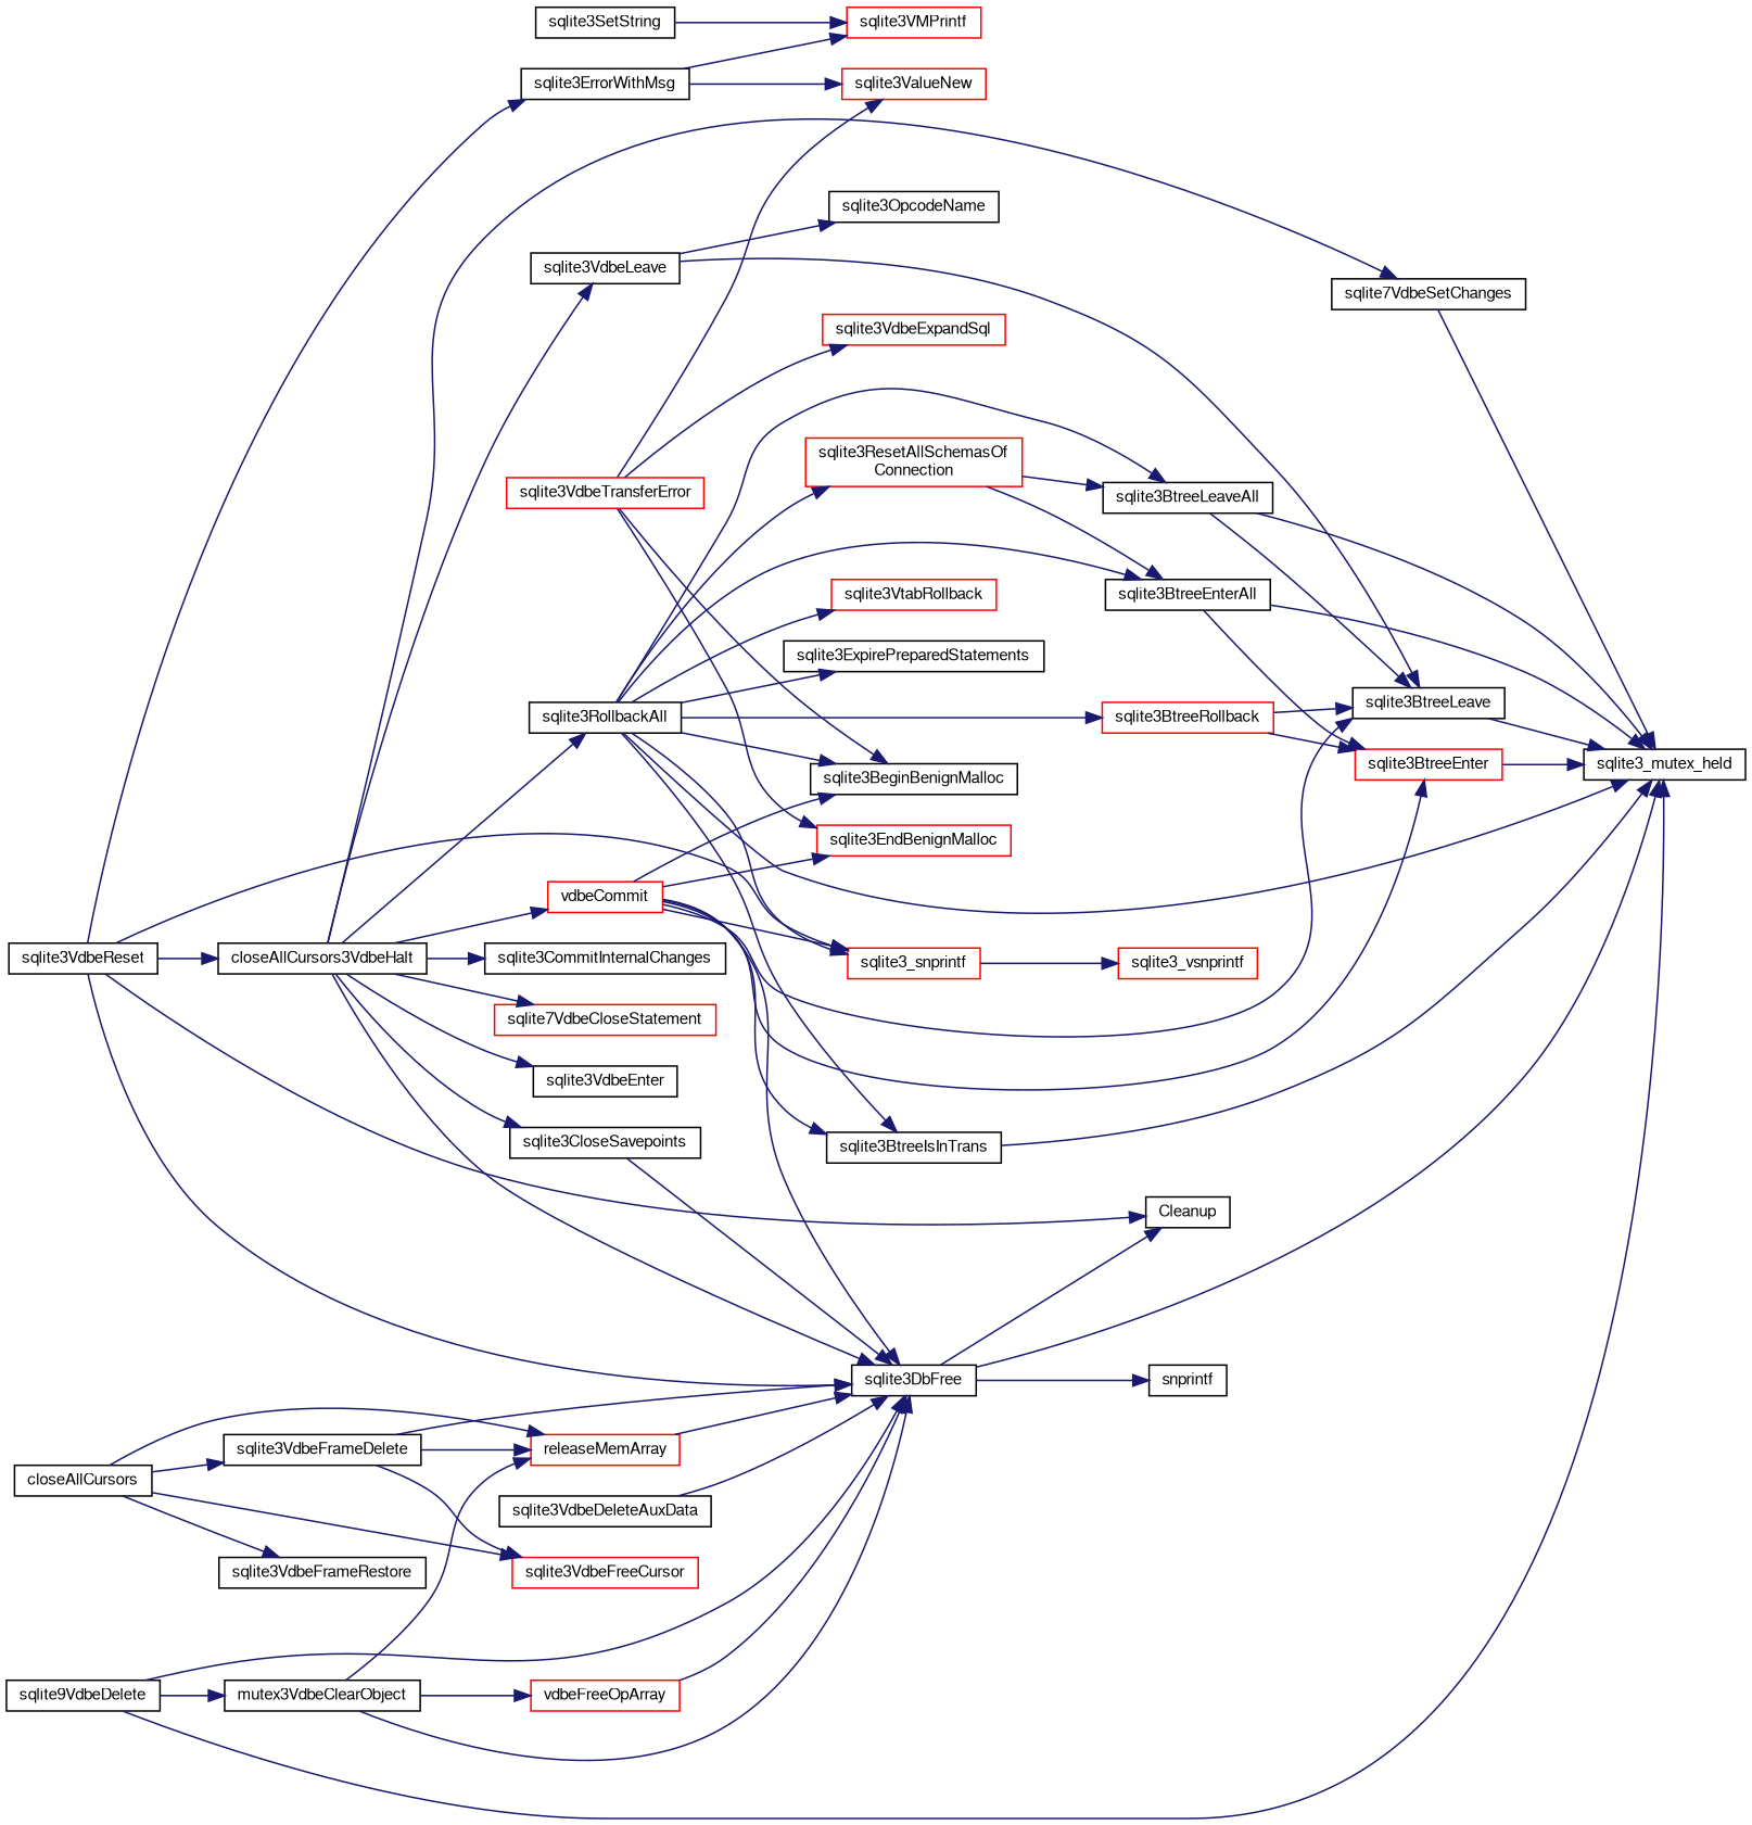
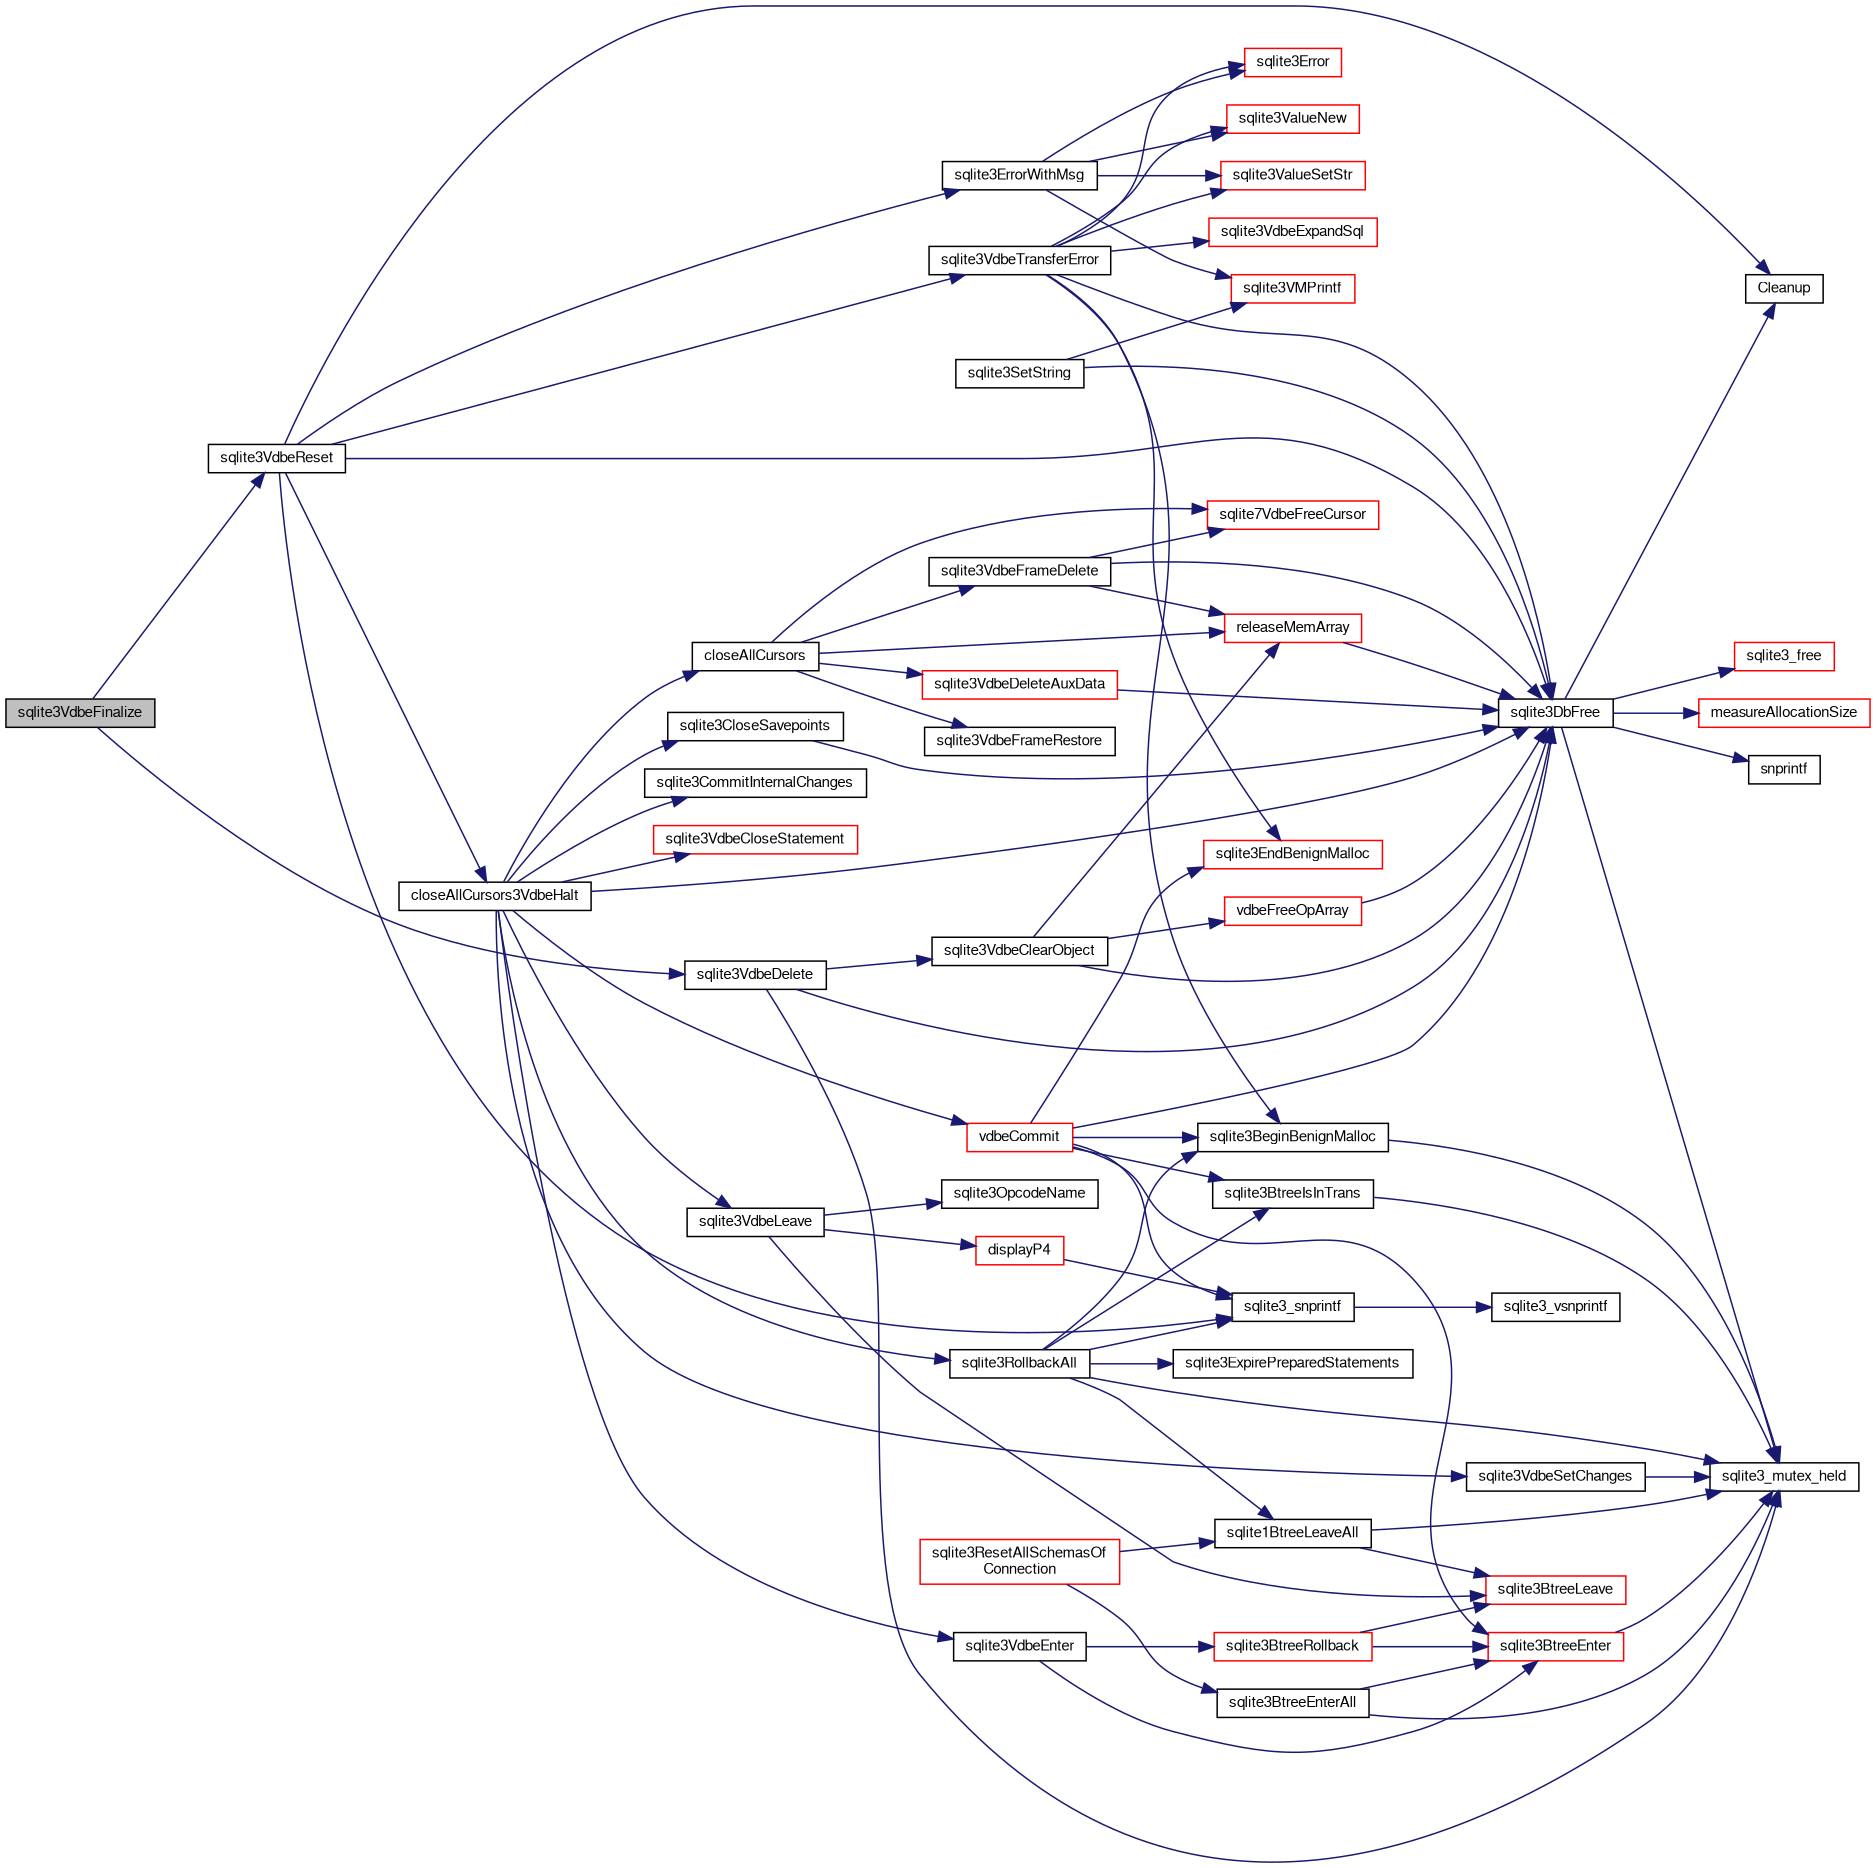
  digraph {
    rankdir=LR
    node [color=black fillcolor=white fontname=FreeSans fontsize=10 shape=record style=filled]
    edge [color=midnightblue fontname=FreeSans fontsize=10 labelfontname=FreeSans labelfontsize=10 style=solid]
+   n1 [fillcolor=grey75 fontcolor=black height=0.2 label=sqlite3VdbeFinalize width=0.4]
    n2 [height=0.2 label=sqlite3VdbeReset width=0.4]
-   n3 [height=0.2 label=sqlite9VdbeDelete width=0.4]
+   n3 [height=0.2 label=sqlite3VdbeDelete width=0.4]
    n4 [height=0.2 label=closeAllCursors3VdbeHalt width=0.4]
    n5 [height=0.2 label=sqlite3DbFree width=0.4]
-   n6 [color=red height=0.2 label=sqlite3_snprintf width=0.4]
-   n7 [color=red height=0.2 label=sqlite3VdbeTransferError width=0.4]
+   n6 [height=0.2 label=sqlite3_snprintf width=0.4]
+   n7 [height=0.2 label=sqlite3VdbeTransferError width=0.4]
    n8 [height=0.2 label=sqlite3ErrorWithMsg width=0.4]
    n9 [height=0.2 label=Cleanup width=0.4]
    n10 [height=0.2 label=sqlite3_mutex_held width=0.4]
-   n11 [height=0.2 label=mutex3VdbeClearObject width=0.4]
+   n11 [height=0.2 label=sqlite3VdbeClearObject width=0.4]
    n12 [height=0.2 label=closeAllCursors width=0.4]
    n13 [height=0.2 label=sqlite3VdbeEnter width=0.4]
    n14 [height=0.2 label=sqlite3RollbackAll width=0.4]
    n15 [height=0.2 label=sqlite3CloseSavepoints width=0.4]
    n16 [height=0.2 label=sqlite3VdbeLeave width=0.4]
    n17 [color=red height=0.2 label=vdbeCommit width=0.4]
    n18 [height=0.2 label=sqlite3CommitInternalChanges width=0.4]
-   n19 [color=red height=0.2 label=sqlite7VdbeCloseStatement width=0.4]
-   n20 [height=0.2 label=sqlite7VdbeSetChanges width=0.4]
+   n19 [color=red height=0.2 label=sqlite3VdbeCloseStatement width=0.4]
+   n20 [height=0.2 label=sqlite3VdbeSetChanges width=0.4]
+   n21 [color=red height=0.2 label=measureAllocationSize width=0.4]
    n22 [height=0.2 label=snprintf width=0.4]
-   n24 [color=red height=0.2 label=sqlite3_vsnprintf width=0.4]
+   n23 [color=red height=0.2 label=sqlite3_free width=0.4]
+   n24 [height=0.2 label=sqlite3_vsnprintf width=0.4]
    n25 [height=0.2 label=sqlite3BeginBenignMalloc width=0.4]
    n26 [color=red height=0.2 label=sqlite3EndBenignMalloc width=0.4]
    n27 [color=red height=0.2 label=sqlite3ValueNew width=0.4]
+   n28 [color=red height=0.2 label=sqlite3ValueSetStr width=0.4]
+   n29 [color=red height=0.2 label=sqlite3Error width=0.4]
    n30 [color=red height=0.2 label=sqlite3VdbeExpandSql width=0.4]
    n31 [color=red height=0.2 label=sqlite3VMPrintf width=0.4]
    n32 [height=0.2 label=sqlite3VdbeFrameRestore width=0.4]
-   n33 [color=red height=0.2 label=sqlite3VdbeFreeCursor width=0.4]
+   n33 [color=red height=0.2 label=sqlite7VdbeFreeCursor width=0.4]
    n34 [color=red height=0.2 label=releaseMemArray width=0.4]
    n35 [height=0.2 label=sqlite3VdbeFrameDelete width=0.4]
-   n36 [height=0.2 label=sqlite3VdbeDeleteAuxData width=0.4]
+   n36 [color=red height=0.2 label=sqlite3VdbeDeleteAuxData width=0.4]
    n37 [color=red height=0.2 label=sqlite3BtreeEnter width=0.4]
    n38 [height=0.2 label=sqlite3BtreeEnterAll width=0.4]
    n39 [height=0.2 label=sqlite3BtreeIsInTrans width=0.4]
    n40 [color=red height=0.2 label=sqlite3BtreeRollback width=0.4]
-   n41 [color=red height=0.2 label=sqlite3VtabRollback width=0.4]
    n42 [height=0.2 label=sqlite3ExpirePreparedStatements width=0.4]
    n43 [color=red height=0.2 label="sqlite3ResetAllSchemasOf\lConnection" width=0.4]
-   n44 [height=0.2 label=sqlite3BtreeLeaveAll width=0.4]
-   n45 [height=0.2 label=sqlite3BtreeLeave width=0.4]
+   n44 [height=0.2 label=sqlite1BtreeLeaveAll width=0.4]
+   n45 [color=red height=0.2 label=sqlite3BtreeLeave width=0.4]
+   n46 [color=red height=0.2 label=displayP4 width=0.4]
    n47 [height=0.2 label=sqlite3OpcodeName width=0.4]
    n48 [height=0.2 label=sqlite3SetString width=0.4]
    n49 [color=red height=0.2 label=vdbeFreeOpArray width=0.4]
+   n1 -> n2
+   n1 -> n3
    n2 -> n4
    n2 -> n5
    n2 -> n6
+   n2 -> n7
    n2 -> n8
    n2 -> n9
    n3 -> n5
    n3 -> n10
    n3 -> n11
    n4 -> n5
+   n4 -> n12
    n4 -> n13
    n4 -> n14
    n4 -> n15
    n4 -> n16
    n4 -> n17
    n4 -> n18
    n4 -> n19
    n4 -> n20
    n5 -> n9
    n5 -> n10
+   n5 -> n21
    n5 -> n22
+   n5 -> n23
    n6 -> n24
+   n7 -> n5
    n7 -> n25
    n7 -> n26
    n7 -> n27
+   n7 -> n28
+   n7 -> n29
    n7 -> n30
    n8 -> n27
+   n8 -> n28
+   n8 -> n29
    n8 -> n31
    n11 -> n5
    n11 -> n34
    n11 -> n49
    n12 -> n32
    n12 -> n33
    n12 -> n34
    n12 -> n35
+   n12 -> n36
+   n13 -> n37
    n14 -> n6
    n14 -> n10
    n14 -> n25
-   n14 -> n38
    n14 -> n39
-   n14 -> n40
-   n14 -> n41
+   n13 -> n40
    n14 -> n42
-   n14 -> n43
    n14 -> n44
    n15 -> n5
    n16 -> n45
+   n16 -> n46
    n16 -> n47
    n17 -> n5
    n17 -> n6
    n17 -> n25
    n17 -> n26
    n17 -> n37
    n17 -> n39
-   n17 -> n45
    n20 -> n10
    n34 -> n5
    n35 -> n5
    n35 -> n33
    n35 -> n34
    n36 -> n5
    n37 -> n10
    n38 -> n10
    n38 -> n37
    n39 -> n10
    n40 -> n37
    n40 -> n45
    n43 -> n38
    n43 -> n44
    n44 -> n10
    n44 -> n45
-   n45 -> n10
+   n25 -> n10
+   n46 -> n6
+   n48 -> n5
    n48 -> n31
    n49 -> n5
  }
